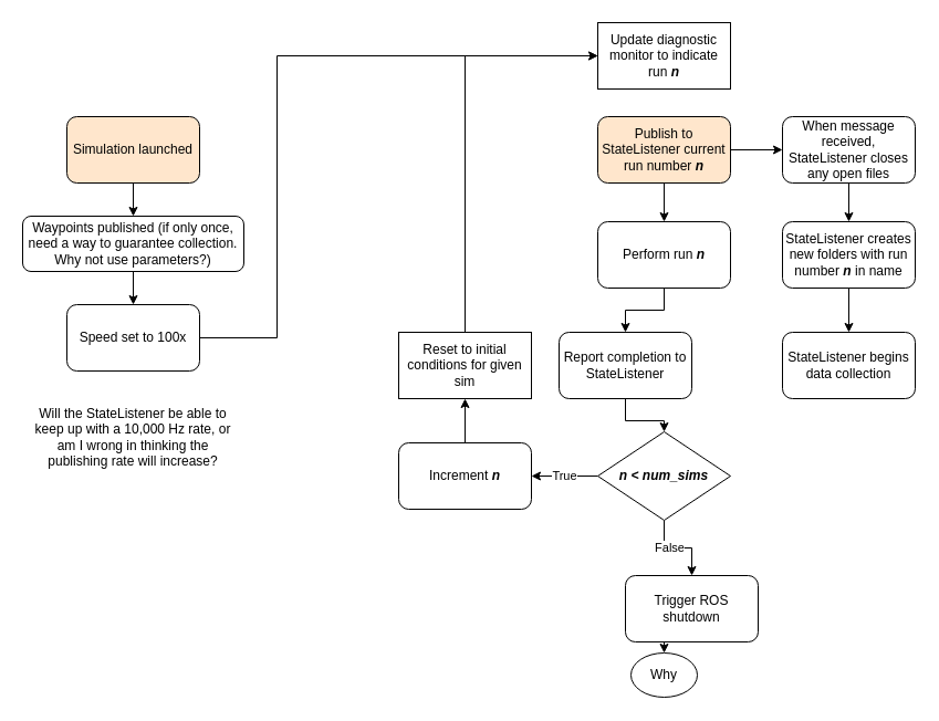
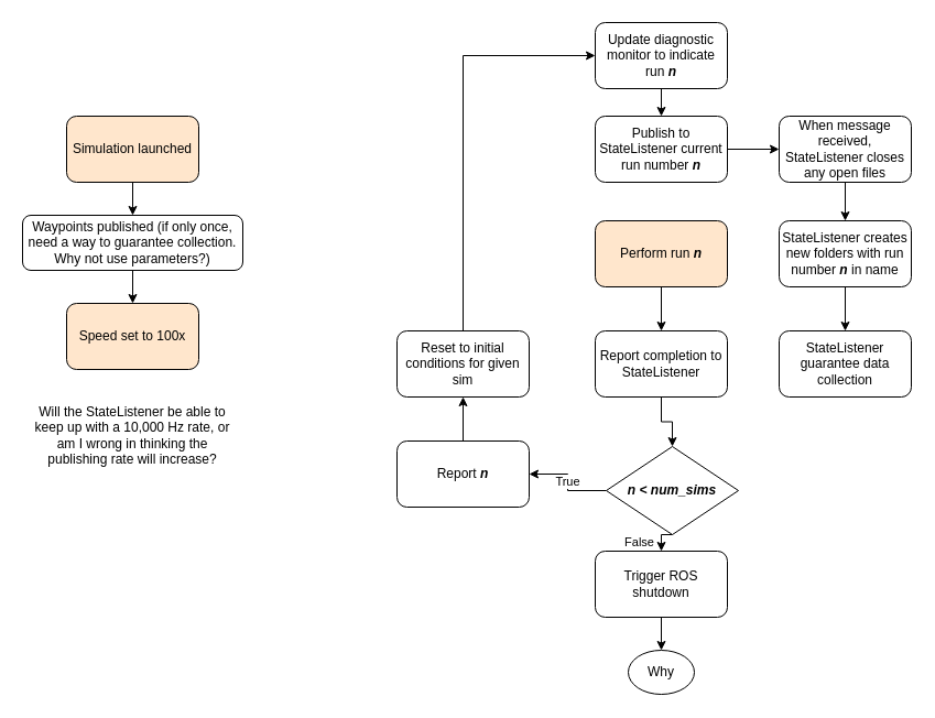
  <mxCell id="0" />
  <mxCell id="1" parent="0" />
  <mxCell id="2" style="edgeStyle=orthogonalEdgeStyle;rounded=0;orthogonalLoop=1;jettySize=auto;html=1;exitX=0.5;exitY=1;exitDx=0;exitDy=0;entryX=0.5;entryY=0;entryDx=0;entryDy=0;" parent="1" source="3" target="5" edge="1"><mxGeometry relative="1" as="geometry" /></mxCell>
  <mxCell id="3" value="Simulation launched" style="rounded=1;whiteSpace=wrap;html=1;fillColor=#ffe6cc;" parent="1" vertex="1"><mxGeometry x="60" y="105" width="120" height="60" as="geometry" /></mxCell>
  <mxCell id="4" style="edgeStyle=orthogonalEdgeStyle;rounded=0;orthogonalLoop=1;jettySize=auto;html=1;exitX=0.5;exitY=1;exitDx=0;exitDy=0;entryX=0.5;entryY=0;entryDx=0;entryDy=0;" parent="1" source="5" target="7" edge="1"><mxGeometry relative="1" as="geometry" /></mxCell>
  <mxCell id="5" value="Waypoints published (if only once, need a way to guarantee collection. Why not use parameters?)" style="rounded=1;whiteSpace=wrap;html=1;" parent="1" vertex="1"><mxGeometry x="20" y="195" width="200" height="50" as="geometry" /></mxCell>
- <mxCell id="6" style="edgeStyle=orthogonalEdgeStyle;rounded=0;orthogonalLoop=1;jettySize=auto;html=1;exitX=1;exitY=0.5;exitDx=0;exitDy=0;entryX=0;entryY=0.5;entryDx=0;entryDy=0;strokeWidth=1;" parent="1" source="7" target="27" edge="1"><mxGeometry relative="1" as="geometry"><Array as="points"><mxPoint x="250" y="305" /><mxPoint x="250" y="50" /></Array></mxGeometry></mxCell>
- <mxCell id="7" value="Speed set to 100x" style="rounded=1;whiteSpace=wrap;html=1;" parent="1" vertex="1"><mxGeometry x="60" y="275" width="120" height="60" as="geometry" /></mxCell>
+ <mxCell id="7" value="Speed set to 100x" style="rounded=1;whiteSpace=wrap;html=1;fillColor=#ffe6cc;" parent="1" vertex="1"><mxGeometry x="60" y="275" width="120" height="60" as="geometry" /></mxCell>
  <mxCell id="8" style="edgeStyle=orthogonalEdgeStyle;rounded=0;orthogonalLoop=1;jettySize=auto;html=1;exitX=0.5;exitY=1;exitDx=0;exitDy=0;entryX=0.5;entryY=0;entryDx=0;entryDy=0;" parent="1" source="9" target="18" edge="1"><mxGeometry relative="1" as="geometry" /></mxCell>
- <mxCell id="9" value="Perform run &lt;i&gt;&lt;b&gt;n&lt;/b&gt;&lt;/i&gt;" style="rounded=1;whiteSpace=wrap;html=1;" parent="1" vertex="1"><mxGeometry x="540" y="200" width="120" height="60" as="geometry" /></mxCell>
- <mxCell id="10" style="edgeStyle=orthogonalEdgeStyle;rounded=0;orthogonalLoop=1;jettySize=auto;html=1;exitX=0.5;exitY=1;exitDx=0;exitDy=0;entryX=0.5;entryY=0;entryDx=0;entryDy=0;strokeWidth=1;" parent="1" source="12" target="9" edge="1"><mxGeometry relative="1" as="geometry" /></mxCell>
+ <mxCell id="9" value="Perform run &lt;i&gt;&lt;b&gt;n&lt;/b&gt;&lt;/i&gt;" style="rounded=1;whiteSpace=wrap;html=1;fillColor=#ffe6cc;" parent="1" vertex="1"><mxGeometry x="540" y="200" width="120" height="60" as="geometry" /></mxCell>
  <mxCell id="11" style="edgeStyle=orthogonalEdgeStyle;rounded=0;orthogonalLoop=1;jettySize=auto;html=1;exitX=1;exitY=0.5;exitDx=0;exitDy=0;entryX=0;entryY=0.5;entryDx=0;entryDy=0;" edge="1" parent="1" source="12" target="32"><mxGeometry relative="1" as="geometry" /></mxCell>
- <mxCell id="12" value="Publish to StateListener current run number &lt;i style=&quot;font-weight: bold;&quot;&gt;n&lt;/i&gt;" style="rounded=1;whiteSpace=wrap;html=1;fillColor=#ffe6cc;" parent="1" vertex="1"><mxGeometry x="540" y="105" width="120" height="60" as="geometry" /></mxCell>
+ <mxCell id="12" value="Publish to StateListener current run number &lt;i style=&quot;font-weight: bold;&quot;&gt;n&lt;/i&gt;" style="rounded=1;whiteSpace=wrap;html=1;" parent="1" vertex="1"><mxGeometry x="540" y="105" width="120" height="60" as="geometry" /></mxCell>
  <mxCell id="13" style="edgeStyle=orthogonalEdgeStyle;rounded=0;orthogonalLoop=1;jettySize=auto;html=1;exitX=0.5;exitY=1;exitDx=0;exitDy=0;entryX=0.5;entryY=0;entryDx=0;entryDy=0;strokeWidth=1;" parent="1" source="14" target="15" edge="1"><mxGeometry relative="1" as="geometry" /></mxCell>
  <mxCell id="14" value="StateListener creates new folders with run number &lt;i style=&quot;font-weight: bold;&quot;&gt;n &lt;/i&gt;in name" style="rounded=1;whiteSpace=wrap;html=1;" parent="1" vertex="1"><mxGeometry x="707" y="200" width="120" height="60" as="geometry" /></mxCell>
- <mxCell id="15" value="StateListener begins data collection" style="rounded=1;whiteSpace=wrap;html=1;" parent="1" vertex="1"><mxGeometry x="707" y="300" width="120" height="60" as="geometry" /></mxCell>
+ <mxCell id="15" value="StateListener guarantee data collection" style="rounded=1;whiteSpace=wrap;html=1;" parent="1" vertex="1"><mxGeometry x="707" y="300" width="120" height="60" as="geometry" /></mxCell>
  <mxCell id="16" value="Will the StateListener be able to keep up with a 10,000 Hz rate, or am I wrong in thinking the publishing rate will increase?" style="text;html=1;strokeColor=none;fillColor=none;align=center;verticalAlign=middle;whiteSpace=wrap;rounded=0;" parent="1" vertex="1"><mxGeometry x="30" y="380" width="180" height="30" as="geometry" /></mxCell>
  <mxCell id="17" style="edgeStyle=orthogonalEdgeStyle;rounded=0;orthogonalLoop=1;jettySize=auto;html=1;exitX=0.5;exitY=1;exitDx=0;exitDy=0;entryX=0.5;entryY=0;entryDx=0;entryDy=0;strokeWidth=1;" parent="1" source="18" target="21" edge="1"><mxGeometry relative="1" as="geometry" /></mxCell>
- <mxCell id="18" value="Report completion to StateListener" style="rounded=1;whiteSpace=wrap;html=1;" parent="1" vertex="1"><mxGeometry x="505" y="300" width="120" height="60" as="geometry" /></mxCell>
+ <mxCell id="18" value="Report completion to StateListener" style="rounded=1;whiteSpace=wrap;html=1;" parent="1" vertex="1"><mxGeometry x="540" y="300" width="120" height="60" as="geometry" /></mxCell>
  <mxCell id="19" value="False" style="edgeStyle=orthogonalEdgeStyle;rounded=0;orthogonalLoop=1;jettySize=auto;html=1;exitX=0.5;exitY=1;exitDx=0;exitDy=0;entryX=0.5;entryY=0;entryDx=0;entryDy=0;strokeWidth=1;" parent="1" source="21" target="30" edge="1"><mxGeometry x="0.333" y="-20" relative="1" as="geometry"><mxPoint as="offset" /></mxGeometry></mxCell>
  <mxCell id="20" value="True" style="edgeStyle=orthogonalEdgeStyle;rounded=0;orthogonalLoop=1;jettySize=auto;html=1;exitX=0;exitY=0.5;exitDx=0;exitDy=0;entryX=1;entryY=0.5;entryDx=0;entryDy=0;strokeWidth=1;" parent="1" source="21" target="23" edge="1"><mxGeometry relative="1" as="geometry" /></mxCell>
- <mxCell id="21" value="&lt;b&gt;&lt;i&gt;n &amp;lt; num_sims&lt;/i&gt;&lt;/b&gt;" style="rhombus;whiteSpace=wrap;html=1;" parent="1" vertex="1"><mxGeometry x="540" y="390" width="120" height="80" as="geometry" /></mxCell>
+ <mxCell id="21" value="&lt;b&gt;&lt;i&gt;n &amp;lt; num_sims&lt;/i&gt;&lt;/b&gt;" style="rhombus;whiteSpace=wrap;html=1;" parent="1" vertex="1"><mxGeometry x="550" y="405" width="120" height="80" as="geometry" /></mxCell>
  <mxCell id="22" style="edgeStyle=orthogonalEdgeStyle;rounded=0;orthogonalLoop=1;jettySize=auto;html=1;exitX=0.5;exitY=0;exitDx=0;exitDy=0;entryX=0.5;entryY=1;entryDx=0;entryDy=0;strokeWidth=1;" parent="1" source="23" target="25" edge="1"><mxGeometry relative="1" as="geometry" /></mxCell>
- <mxCell id="23" value="Increment &lt;b&gt;&lt;i&gt;n&lt;/i&gt;&lt;/b&gt;" style="rounded=1;whiteSpace=wrap;html=1;" parent="1" vertex="1"><mxGeometry x="360" y="400" width="120" height="60" as="geometry" /></mxCell>
- <mxCell id="24" style="edgeStyle=orthogonalEdgeStyle;rounded=0;orthogonalLoop=1;jettySize=auto;html=1;exitX=0.5;exitY=0;exitDx=0;exitDy=0;entryX=0;entryY=0.5;entryDx=0;entryDy=0;strokeWidth=1;endArrow=open;" parent="1" source="25" target="27" edge="1"><mxGeometry relative="1" as="geometry" /></mxCell>
- <mxCell id="25" value="Reset to initial conditions for given sim" style="whiteSpace=wrap;html=1;rounded=0;" parent="1" vertex="1"><mxGeometry x="360" y="300" width="120" height="60" as="geometry" /></mxCell>
- <mxCell id="27" value="Update diagnostic monitor to indicate run &lt;b&gt;&lt;i&gt;n&lt;/i&gt;&lt;/b&gt;" style="whiteSpace=wrap;html=1;rounded=0;" parent="1" vertex="1"><mxGeometry x="540" y="20" width="120" height="60" as="geometry" /></mxCell>
+ <mxCell id="23" value="Report &lt;b&gt;&lt;i&gt;n&lt;/i&gt;&lt;/b&gt;" style="rounded=1;whiteSpace=wrap;html=1;" parent="1" vertex="1"><mxGeometry x="360" y="400" width="120" height="60" as="geometry" /></mxCell>
+ <mxCell id="24" style="edgeStyle=orthogonalEdgeStyle;rounded=0;orthogonalLoop=1;jettySize=auto;html=1;exitX=0.5;exitY=0;exitDx=0;exitDy=0;entryX=0;entryY=0.5;entryDx=0;entryDy=0;strokeWidth=1;" parent="1" source="25" target="27" edge="1"><mxGeometry relative="1" as="geometry" /></mxCell>
+ <mxCell id="25" value="Reset to initial conditions for given sim" style="rounded=1;whiteSpace=wrap;html=1;" parent="1" vertex="1"><mxGeometry x="360" y="300" width="120" height="60" as="geometry" /></mxCell>
+ <mxCell id="26" style="edgeStyle=orthogonalEdgeStyle;rounded=0;orthogonalLoop=1;jettySize=auto;html=1;exitX=0.5;exitY=1;exitDx=0;exitDy=0;entryX=0.5;entryY=0;entryDx=0;entryDy=0;strokeWidth=1;" parent="1" source="27" target="12" edge="1"><mxGeometry relative="1" as="geometry" /></mxCell>
+ <mxCell id="27" value="Update diagnostic monitor to indicate run &lt;b&gt;&lt;i&gt;n&lt;/i&gt;&lt;/b&gt;" style="rounded=1;whiteSpace=wrap;html=1;" parent="1" vertex="1"><mxGeometry x="540" y="20" width="120" height="60" as="geometry" /></mxCell>
  <mxCell id="28" value="Why" style="ellipse;whiteSpace=wrap;html=1;" parent="1" vertex="1"><mxGeometry x="570" y="590" width="60" height="40" as="geometry" /></mxCell>
  <mxCell id="29" style="edgeStyle=orthogonalEdgeStyle;rounded=0;orthogonalLoop=1;jettySize=auto;html=1;exitX=0.5;exitY=1;exitDx=0;exitDy=0;entryX=0.5;entryY=0;entryDx=0;entryDy=0;strokeWidth=1;" parent="1" source="30" target="28" edge="1"><mxGeometry relative="1" as="geometry" /></mxCell>
- <mxCell id="30" value="Trigger ROS shutdown" style="rounded=1;whiteSpace=wrap;html=1;" parent="1" vertex="1"><mxGeometry x="565" y="520" width="120" height="60" as="geometry" /></mxCell>
+ <mxCell id="30" value="Trigger ROS shutdown" style="rounded=1;whiteSpace=wrap;html=1;" parent="1" vertex="1"><mxGeometry x="540" y="500" width="120" height="60" as="geometry" /></mxCell>
  <mxCell id="31" style="edgeStyle=orthogonalEdgeStyle;rounded=0;orthogonalLoop=1;jettySize=auto;html=1;exitX=0.5;exitY=1;exitDx=0;exitDy=0;entryX=0.5;entryY=0;entryDx=0;entryDy=0;" edge="1" parent="1" source="32" target="14"><mxGeometry relative="1" as="geometry" /></mxCell>
  <mxCell id="32" value="When message received, StateListener closes any open files" style="rounded=1;whiteSpace=wrap;html=1;" vertex="1" parent="1"><mxGeometry x="707" y="105" width="120" height="60" as="geometry" /></mxCell>
